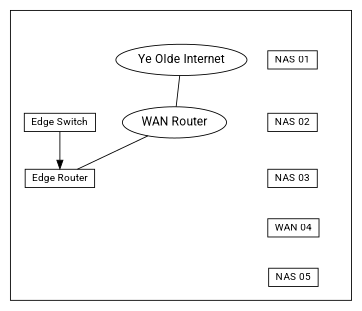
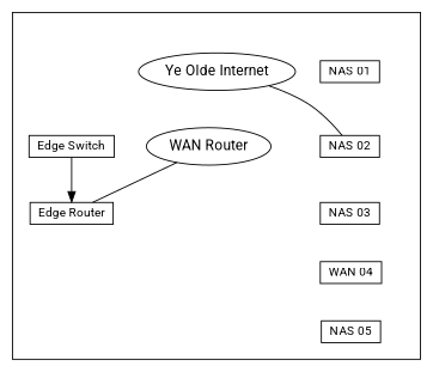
  digraph {
    fontname=Roboto
    rankdir=TB
    node [fontname=Roboto fontsize=12 shape=rect]
    edge [fontname=Roboto style=invis]
    n1 [height=0.25 label="NAS 01"]
    n2 [height=0.25 label="NAS 02"]
    n3 [height=0.25 label="NAS 03"]
    n4 [height=0.25 label="WAN 04"]
    n5 [height=0.25 label="NAS 05"]
    n6 [label="Ye Olde Internet" shape=ellipse fontsize=""]
    n7 [label="WAN Router" shape=ellipse fontsize=""]
    n8 [height=0.25 label="Edge Router"]
    n9 [height=0.25 label="Edge Switch"]
    subgraph cluster_1 {
      subgraph cluster_2 {
        label="NAS Devices"
        style=invis
        n1
        n2
        n3
        n4
        n5
      }
      subgraph cluster_3 {
        label="External Connection"
        style=invis
        n6
        n7
      }
      subgraph cluster_4 {
        label=Internal
        style=invis
        n8
        n9
      }
    }
    n1 -> n2
    n2 -> n3
    n3 -> n4
    n4 -> n5
-   n6 -> n7 [dir=none style=""]
+   n6 -> n2 [dir=none style=""]
    n7 -> n8 [dir=none style=""]
    n9 -> n8 [style=""]
  }
